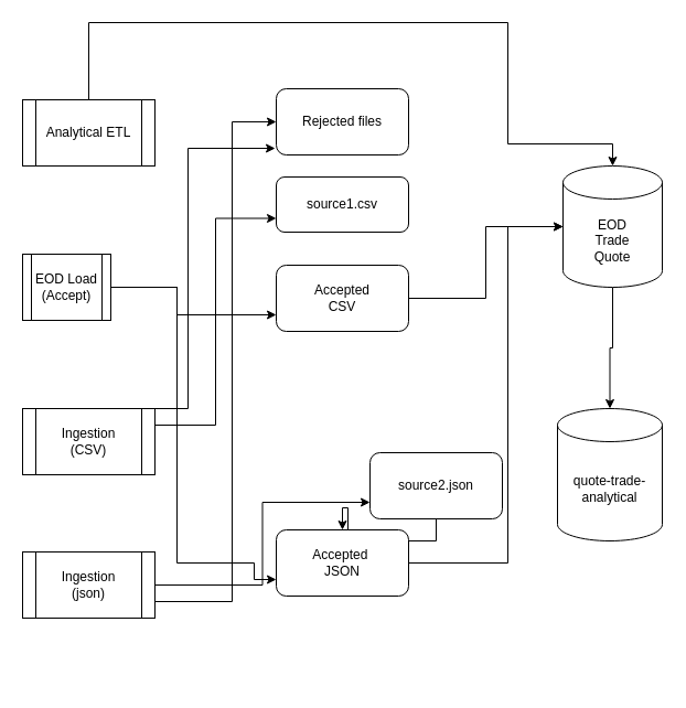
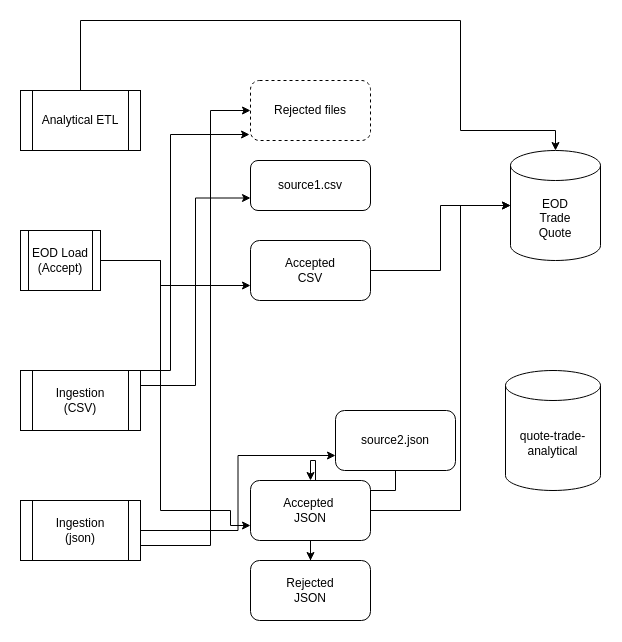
  <mxCell id="0" />
  <mxCell id="1" parent="0" />
  <mxCell id="2" style="edgeStyle=orthogonalEdgeStyle;rounded=0;orthogonalLoop=1;jettySize=auto;html=1;" parent="1" source="3" target="24" edge="1"><mxGeometry relative="1" as="geometry"><Array as="points"><mxPoint x="80" y="20" /><mxPoint x="460" y="20" /><mxPoint x="460" y="130" /><mxPoint x="555" y="130" /></Array></mxGeometry></mxCell>
  <mxCell id="3" value="Analytical ETL" style="shape=process;whiteSpace=wrap;html=1;backgroundOutline=1;" parent="1" vertex="1"><mxGeometry x="20" y="90" width="120" height="60" as="geometry" /></mxCell>
  <mxCell id="4" style="edgeStyle=orthogonalEdgeStyle;rounded=0;orthogonalLoop=1;jettySize=auto;html=1;entryX=0;entryY=0.75;entryDx=0;entryDy=0;" parent="1" source="6" target="18" edge="1"><mxGeometry relative="1" as="geometry"><Array as="points"><mxPoint x="160" y="260" /><mxPoint x="160" y="285" /></Array></mxGeometry></mxCell>
  <mxCell id="5" style="edgeStyle=orthogonalEdgeStyle;rounded=0;orthogonalLoop=1;jettySize=auto;html=1;entryX=0;entryY=0.75;entryDx=0;entryDy=0;" parent="1" source="6" target="21" edge="1"><mxGeometry relative="1" as="geometry"><Array as="points"><mxPoint x="160" y="260" /><mxPoint x="160" y="510" /><mxPoint x="230" y="510" /><mxPoint x="230" y="525" /></Array></mxGeometry></mxCell>
  <mxCell id="6" value="EOD Load&lt;br&gt;(Accept)" style="shape=process;whiteSpace=wrap;html=1;backgroundOutline=1;" parent="1" vertex="1"><mxGeometry x="20" y="230" width="80" height="60" as="geometry" /></mxCell>
  <mxCell id="7" style="edgeStyle=orthogonalEdgeStyle;rounded=0;orthogonalLoop=1;jettySize=auto;html=1;exitX=1;exitY=0.25;exitDx=0;exitDy=0;entryX=0;entryY=0.75;entryDx=0;entryDy=0;" parent="1" source="9" target="10" edge="1"><mxGeometry relative="1" as="geometry" /></mxCell>
  <mxCell id="8" style="edgeStyle=orthogonalEdgeStyle;rounded=0;orthogonalLoop=1;jettySize=auto;html=1;exitX=0.75;exitY=0;exitDx=0;exitDy=0;entryX=-0.008;entryY=0.9;entryDx=0;entryDy=0;entryPerimeter=0;" parent="1" source="9" target="14" edge="1"><mxGeometry relative="1" as="geometry"><Array as="points"><mxPoint x="170" y="370" /><mxPoint x="170" y="134" /></Array></mxGeometry></mxCell>
  <mxCell id="9" value="Ingestion&lt;br&gt;(CSV)" style="shape=process;whiteSpace=wrap;html=1;backgroundOutline=1;" parent="1" vertex="1"><mxGeometry x="20" y="370" width="120" height="60" as="geometry" /></mxCell>
  <mxCell id="10" value="source1.csv" style="rounded=1;whiteSpace=wrap;html=1;" parent="1" vertex="1"><mxGeometry x="250" y="160" width="120" height="50" as="geometry" /></mxCell>
  <mxCell id="11" style="edgeStyle=orthogonalEdgeStyle;rounded=0;orthogonalLoop=1;jettySize=auto;html=1;entryX=0;entryY=0.75;entryDx=0;entryDy=0;" parent="1" source="13" target="16" edge="1"><mxGeometry relative="1" as="geometry" /></mxCell>
  <mxCell id="12" style="edgeStyle=orthogonalEdgeStyle;rounded=0;orthogonalLoop=1;jettySize=auto;html=1;exitX=1;exitY=0.75;exitDx=0;exitDy=0;" parent="1" source="13" target="14" edge="1"><mxGeometry relative="1" as="geometry"><Array as="points"><mxPoint x="210" y="545" /><mxPoint x="210" y="110" /></Array></mxGeometry></mxCell>
  <mxCell id="13" value="Ingestion&lt;br&gt;(json)" style="shape=process;whiteSpace=wrap;html=1;backgroundOutline=1;" parent="1" vertex="1"><mxGeometry x="20" y="500" width="120" height="60" as="geometry" /></mxCell>
- <mxCell id="14" value="Rejected files" style="rounded=1;whiteSpace=wrap;html=1;" parent="1" vertex="1"><mxGeometry x="250" y="80" width="120" height="60" as="geometry" /></mxCell>
+ <mxCell id="14" value="Rejected files" style="rounded=1;whiteSpace=wrap;html=1;dashed=1;" parent="1" vertex="1"><mxGeometry x="250" y="80" width="120" height="60" as="geometry" /></mxCell>
  <mxCell id="15" style="edgeStyle=orthogonalEdgeStyle;rounded=0;orthogonalLoop=1;jettySize=auto;html=1;" parent="1" source="16" target="21" edge="1"><mxGeometry relative="1" as="geometry" /></mxCell>
  <mxCell id="16" value="source2.json" style="rounded=1;whiteSpace=wrap;html=1;" parent="1" vertex="1"><mxGeometry x="335" y="410" width="120" height="60" as="geometry" /></mxCell>
  <mxCell id="17" style="edgeStyle=orthogonalEdgeStyle;rounded=0;orthogonalLoop=1;jettySize=auto;html=1;" parent="1" source="18" target="24" edge="1"><mxGeometry relative="1" as="geometry" /></mxCell>
  <mxCell id="18" value="Accepted&lt;br&gt;CSV" style="rounded=1;whiteSpace=wrap;html=1;" parent="1" vertex="1"><mxGeometry x="250" y="240" width="120" height="60" as="geometry" /></mxCell>
+ <mxCell id="19" style="edgeStyle=orthogonalEdgeStyle;rounded=0;orthogonalLoop=1;jettySize=auto;html=1;" parent="1" source="21" target="22" edge="1"><mxGeometry relative="1" as="geometry" /></mxCell>
  <mxCell id="20" style="edgeStyle=orthogonalEdgeStyle;rounded=0;orthogonalLoop=1;jettySize=auto;html=1;" parent="1" source="21" target="24" edge="1"><mxGeometry relative="1" as="geometry"><Array as="points"><mxPoint x="460" y="510" /><mxPoint x="460" y="205" /></Array></mxGeometry></mxCell>
  <mxCell id="21" value="Accepted&amp;nbsp;&lt;br&gt;JSON" style="rounded=1;whiteSpace=wrap;html=1;" parent="1" vertex="1"><mxGeometry x="250" y="480" width="120" height="60" as="geometry" /></mxCell>
- <mxCell id="23" style="edgeStyle=orthogonalEdgeStyle;rounded=0;orthogonalLoop=1;jettySize=auto;html=1;" parent="1" source="24" target="25" edge="1"><mxGeometry relative="1" as="geometry" /></mxCell>
+ <mxCell id="22" value="Rejected&lt;br&gt;JSON" style="rounded=1;whiteSpace=wrap;html=1;" parent="1" vertex="1"><mxGeometry x="250" y="560" width="120" height="60" as="geometry" /></mxCell>
  <mxCell id="24" value="EOD&lt;br&gt;Trade&lt;br&gt;Quote" style="shape=cylinder3;whiteSpace=wrap;html=1;boundedLbl=1;backgroundOutline=1;size=15;" parent="1" vertex="1"><mxGeometry x="510" y="150" width="90" height="110" as="geometry" /></mxCell>
  <mxCell id="25" value="quote-trade-analytical" style="shape=cylinder3;whiteSpace=wrap;html=1;boundedLbl=1;backgroundOutline=1;size=15;" parent="1" vertex="1"><mxGeometry x="505" y="370" width="95" height="120" as="geometry" /></mxCell>
